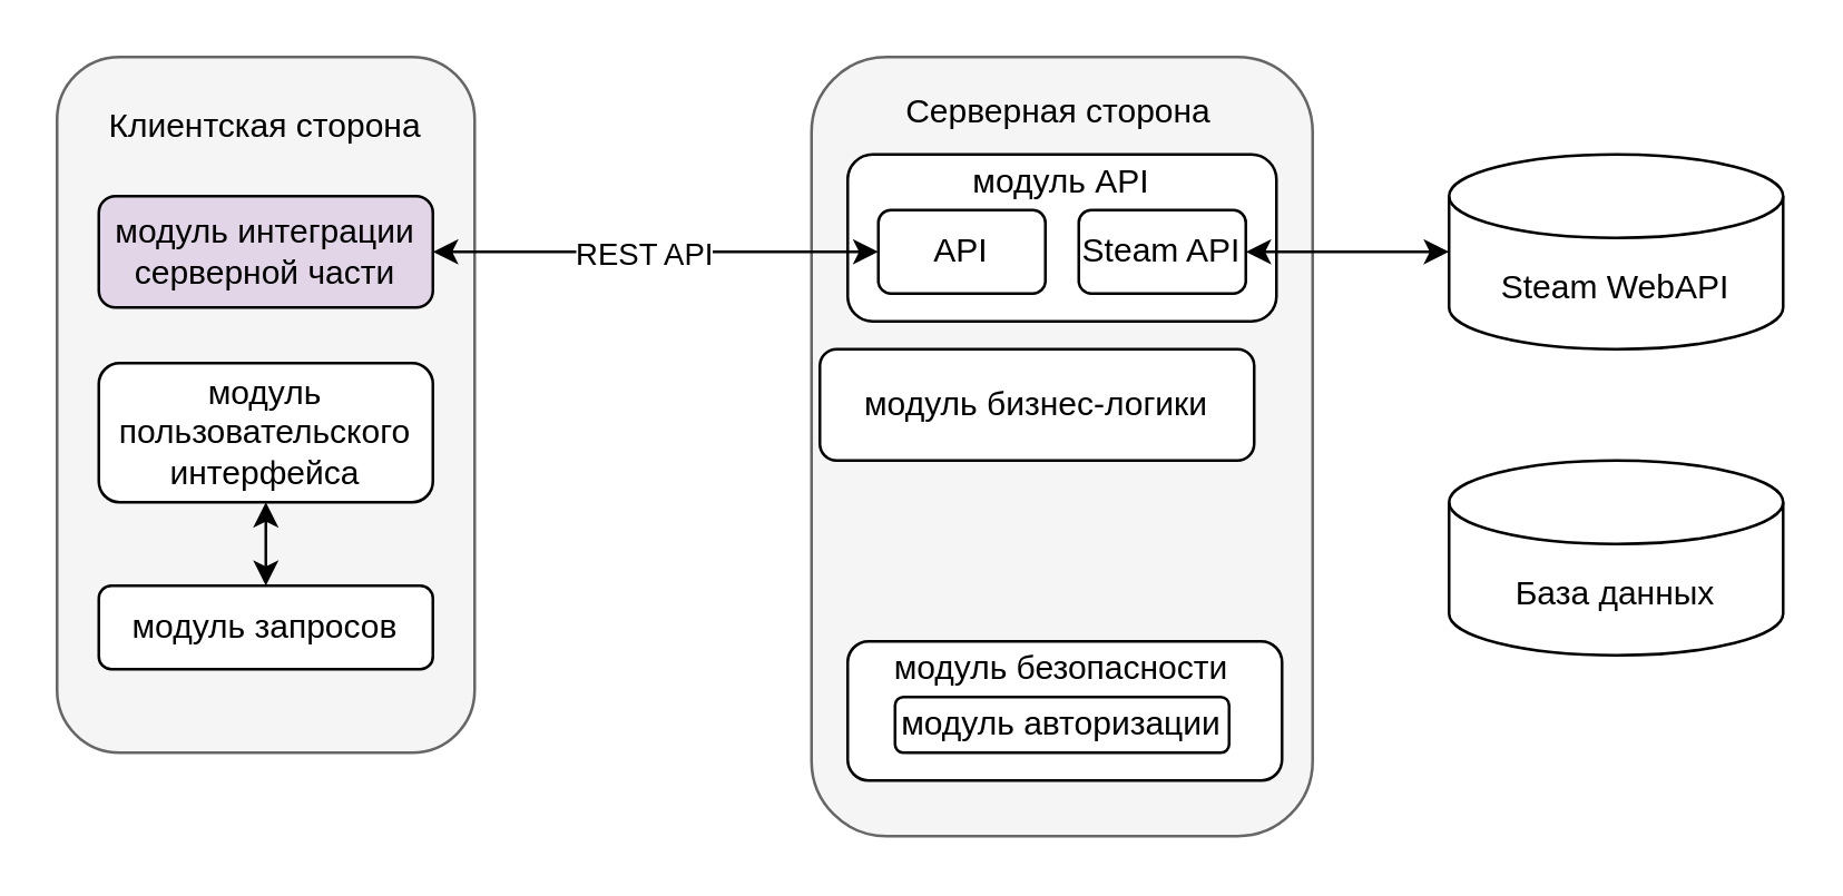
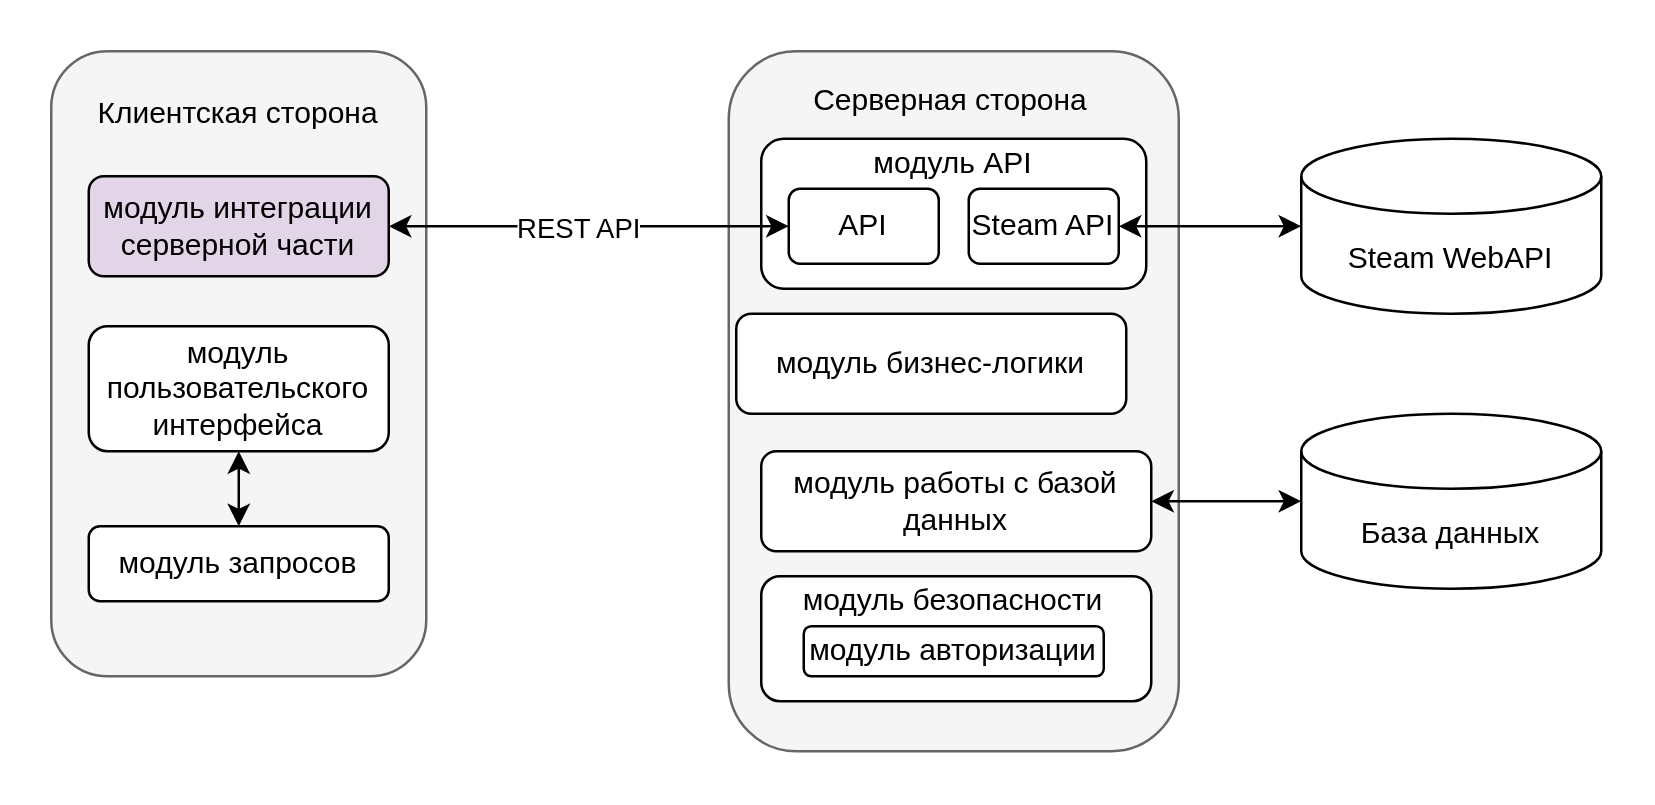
  <mxCell id="0" />
  <mxCell id="1" parent="0" />
  <mxCell id="2" value="" style="rounded=1;whiteSpace=wrap;html=1;fillColor=#f5f5f5;fontColor=#333333;strokeColor=#666666;" vertex="1" parent="1"><mxGeometry x="20" y="20" width="150" height="250" as="geometry" /></mxCell>
  <mxCell id="3" style="edgeStyle=orthogonalEdgeStyle;rounded=0;orthogonalLoop=1;jettySize=auto;html=1;exitX=0.5;exitY=1;exitDx=0;exitDy=0;entryX=0.5;entryY=0;entryDx=0;entryDy=0;strokeWidth=1;endArrow=classic;endFill=1;startArrow=classic;startFill=1;" edge="1" parent="1" source="4" target="6"><mxGeometry relative="1" as="geometry" /></mxCell>
  <mxCell id="4" value="модуль пользовательского интерфейса" style="rounded=1;whiteSpace=wrap;html=1;" vertex="1" parent="1"><mxGeometry x="35" y="130" width="120" height="50" as="geometry" /></mxCell>
  <mxCell id="5" value="модуль интеграции серверной части" style="rounded=1;whiteSpace=wrap;html=1;fillColor=#e1d5e7;" vertex="1" parent="1"><mxGeometry x="35" y="70" width="120" height="40" as="geometry" /></mxCell>
  <mxCell id="6" value="модуль запросов" style="rounded=1;whiteSpace=wrap;html=1;" vertex="1" parent="1"><mxGeometry x="35" y="210" width="120" height="30" as="geometry" /></mxCell>
  <mxCell id="7" value="" style="rounded=1;whiteSpace=wrap;html=1;fillColor=#f5f5f5;fontColor=#333333;strokeColor=#666666;" vertex="1" parent="1"><mxGeometry x="291" y="20" width="180" height="280" as="geometry" /></mxCell>
  <mxCell id="8" value="Клиентская сторона" style="text;html=1;strokeColor=none;fillColor=none;align=center;verticalAlign=middle;whiteSpace=wrap;rounded=0;" vertex="1" parent="1"><mxGeometry x="30" y="30" width="130" height="30" as="geometry" /></mxCell>
  <mxCell id="9" value="Серверная сторона" style="text;html=1;strokeColor=none;fillColor=none;align=center;verticalAlign=middle;whiteSpace=wrap;rounded=0;" vertex="1" parent="1"><mxGeometry x="315" y="25" width="130" height="30" as="geometry" /></mxCell>
  <mxCell id="10" value="" style="rounded=1;whiteSpace=wrap;html=1;" vertex="1" parent="1"><mxGeometry x="304" y="55" width="154" height="60" as="geometry" /></mxCell>
  <mxCell id="11" value="API" style="rounded=1;whiteSpace=wrap;html=1;" vertex="1" parent="1"><mxGeometry x="315" y="75" width="60" height="30" as="geometry" /></mxCell>
  <mxCell id="12" style="edgeStyle=orthogonalEdgeStyle;rounded=1;jumpSize=6;orthogonalLoop=1;jettySize=auto;html=1;exitX=1;exitY=0.5;exitDx=0;exitDy=0;entryX=0;entryY=0.5;entryDx=0;entryDy=0;entryPerimeter=0;startArrow=classic;startFill=1;endArrow=classic;endFill=1;strokeWidth=1;" edge="1" parent="1" source="13" target="25"><mxGeometry relative="1" as="geometry" /></mxCell>
  <mxCell id="13" value="Steam API" style="rounded=1;whiteSpace=wrap;html=1;" vertex="1" parent="1"><mxGeometry x="387" y="75" width="60" height="30" as="geometry" /></mxCell>
  <mxCell id="14" value="модуль API" style="text;html=1;strokeColor=none;fillColor=none;align=center;verticalAlign=middle;whiteSpace=wrap;rounded=0;" vertex="1" parent="1"><mxGeometry x="346" y="50" width="70" height="30" as="geometry" /></mxCell>
  <mxCell id="15" value="модуль бизнес-логики" style="rounded=1;whiteSpace=wrap;html=1;" vertex="1" parent="1"><mxGeometry x="294" y="125" width="156" height="40" as="geometry" /></mxCell>
+ <mxCell id="16" style="edgeStyle=orthogonalEdgeStyle;rounded=1;jumpSize=6;orthogonalLoop=1;jettySize=auto;html=1;exitX=1;exitY=0.5;exitDx=0;exitDy=0;entryX=0;entryY=0.5;entryDx=0;entryDy=0;entryPerimeter=0;startArrow=classic;startFill=1;endArrow=classic;endFill=1;strokeWidth=1;" edge="1" parent="1" source="17" target="24"><mxGeometry relative="1" as="geometry" /></mxCell>
+ <mxCell id="17" value="модуль работы с базой данных" style="rounded=1;whiteSpace=wrap;html=1;" vertex="1" parent="1"><mxGeometry x="304" y="180" width="156" height="40" as="geometry" /></mxCell>
  <mxCell id="18" value="" style="rounded=1;whiteSpace=wrap;html=1;" vertex="1" parent="1"><mxGeometry x="304" y="230" width="156" height="50" as="geometry" /></mxCell>
  <mxCell id="19" value="модуль авторизации" style="rounded=1;whiteSpace=wrap;html=1;" vertex="1" parent="1"><mxGeometry x="321" y="250" width="120" height="20" as="geometry" /></mxCell>
  <mxCell id="20" value="модуль безопасности" style="text;html=1;strokeColor=none;fillColor=none;align=center;verticalAlign=middle;whiteSpace=wrap;rounded=0;" vertex="1" parent="1"><mxGeometry x="311" y="225" width="140" height="30" as="geometry" /></mxCell>
  <mxCell id="21" style="edgeStyle=orthogonalEdgeStyle;rounded=1;orthogonalLoop=1;jettySize=auto;html=1;exitX=1;exitY=0.5;exitDx=0;exitDy=0;entryX=0;entryY=0.5;entryDx=0;entryDy=0;startArrow=classic;startFill=1;endArrow=classic;endFill=1;strokeWidth=1;jumpSize=6;strokeColor=none;" edge="1" parent="1" source="5" target="10"><mxGeometry relative="1" as="geometry" /></mxCell>
  <mxCell id="22" style="edgeStyle=orthogonalEdgeStyle;rounded=1;jumpSize=6;orthogonalLoop=1;jettySize=auto;html=1;exitX=1;exitY=0.5;exitDx=0;exitDy=0;entryX=0;entryY=0.5;entryDx=0;entryDy=0;startArrow=classic;startFill=1;endArrow=classic;endFill=1;strokeWidth=1;" edge="1" parent="1" source="5" target="11"><mxGeometry relative="1" as="geometry" /></mxCell>
  <mxCell id="23" value="REST API" style="edgeLabel;html=1;align=center;verticalAlign=middle;resizable=0;points=[];" vertex="1" connectable="0" parent="22"><mxGeometry x="-0.298" y="1" relative="1" as="geometry"><mxPoint x="19" y="1" as="offset" /></mxGeometry></mxCell>
  <mxCell id="24" value="База данных" style="shape=cylinder3;whiteSpace=wrap;html=1;boundedLbl=1;backgroundOutline=1;size=15;" vertex="1" parent="1"><mxGeometry x="520" y="165" width="120" height="70" as="geometry" /></mxCell>
  <mxCell id="25" value="Steam WebAPI" style="shape=cylinder3;whiteSpace=wrap;html=1;boundedLbl=1;backgroundOutline=1;size=15;" vertex="1" parent="1"><mxGeometry x="520" y="55" width="120" height="70" as="geometry" /></mxCell>
